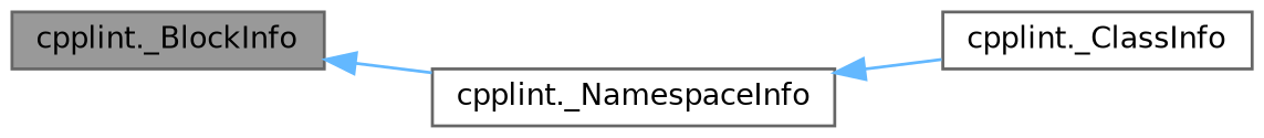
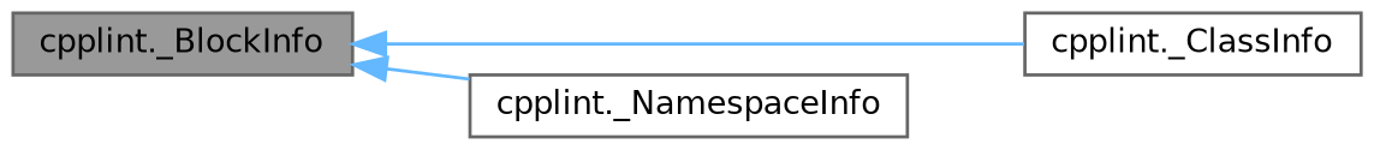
  digraph {
    rankdir=LR
    node [color=gray40 fillcolor=white fontname=Helvetica fontsize=10 shape=box style=filled]
    edge [color=steelblue1 dir=back fontname=Helvetica fontsize=10 labelfontname=Helvetica labelfontsize=10 style=solid]
    n1 [fillcolor=grey60 fontcolor=black height=0.2 label="cpplint._BlockInfo" width=0.4]
    n2 [height=0.2 label="cpplint._ClassInfo" width=0.4]
    n3 [height=0.2 label="cpplint._NamespaceInfo" width=0.4]
-   n3 -> n2
+   n1 -> n2
    n1 -> n3
  }
